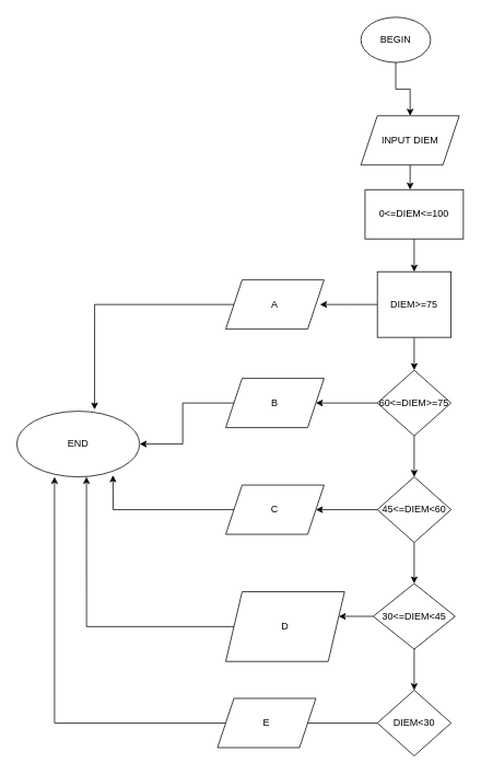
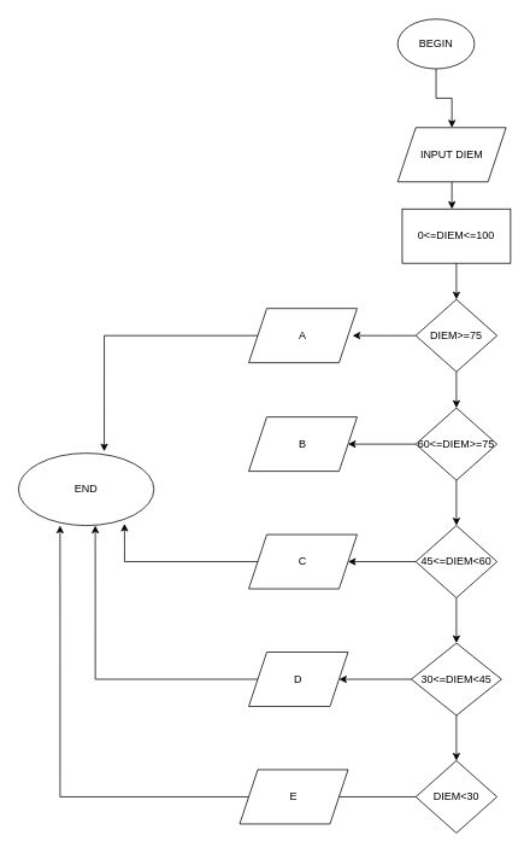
  <mxCell id="0" />
  <mxCell id="1" parent="0" />
  <mxCell id="2" value="" style="edgeStyle=orthogonalEdgeStyle;rounded=0;orthogonalLoop=1;jettySize=auto;html=1;" edge="1" parent="1" source="3" target="5"><mxGeometry relative="1" as="geometry" /></mxCell>
  <mxCell id="3" value="BEGIN&lt;br&gt;" style="ellipse;whiteSpace=wrap;html=1;" vertex="1" parent="1"><mxGeometry x="440" y="20" width="85" height="55" as="geometry" /></mxCell>
  <mxCell id="4" value="" style="edgeStyle=orthogonalEdgeStyle;rounded=0;orthogonalLoop=1;jettySize=auto;html=1;" edge="1" parent="1" source="5"><mxGeometry relative="1" as="geometry"><mxPoint x="500" y="230" as="targetPoint" /></mxGeometry></mxCell>
  <mxCell id="5" value="INPUT DIEM" style="shape=parallelogram;perimeter=parallelogramPerimeter;whiteSpace=wrap;html=1;fixedSize=1;" vertex="1" parent="1"><mxGeometry x="440" y="140" width="120" height="60" as="geometry" /></mxCell>
  <mxCell id="6" value="" style="edgeStyle=orthogonalEdgeStyle;rounded=0;orthogonalLoop=1;jettySize=auto;html=1;" edge="1" parent="1" source="7" target="10"><mxGeometry relative="1" as="geometry" /></mxCell>
  <mxCell id="7" value="0&amp;lt;=DIEM&amp;lt;=100&lt;br&gt;" style="rounded=0;whiteSpace=wrap;html=1;" vertex="1" parent="1"><mxGeometry x="445" y="230" width="120" height="60" as="geometry" /></mxCell>
  <mxCell id="8" value="" style="edgeStyle=orthogonalEdgeStyle;rounded=0;orthogonalLoop=1;jettySize=auto;html=1;" edge="1" parent="1" source="10"><mxGeometry relative="1" as="geometry"><mxPoint x="390" y="370" as="targetPoint" /></mxGeometry></mxCell>
  <mxCell id="9" value="" style="edgeStyle=orthogonalEdgeStyle;rounded=0;orthogonalLoop=1;jettySize=auto;html=1;" edge="1" parent="1" source="10" target="13"><mxGeometry relative="1" as="geometry" /></mxCell>
- <mxCell id="10" value="DIEM&amp;gt;=75" style="whiteSpace=wrap;html=1;rounded=0;" vertex="1" parent="1"><mxGeometry x="460" y="330" width="90" height="80" as="geometry" /></mxCell>
+ <mxCell id="10" value="DIEM&amp;gt;=75" style="rhombus;whiteSpace=wrap;html=1;rounded=0;" vertex="1" parent="1"><mxGeometry x="460" y="330" width="90" height="80" as="geometry" /></mxCell>
  <mxCell id="11" value="" style="edgeStyle=orthogonalEdgeStyle;rounded=0;orthogonalLoop=1;jettySize=auto;html=1;" edge="1" parent="1" source="13" target="16"><mxGeometry relative="1" as="geometry" /></mxCell>
  <mxCell id="12" value="" style="edgeStyle=orthogonalEdgeStyle;rounded=0;orthogonalLoop=1;jettySize=auto;html=1;" edge="1" parent="1" source="13" target="25"><mxGeometry relative="1" as="geometry" /></mxCell>
  <mxCell id="13" value="60&amp;lt;=DIEM&amp;gt;=75" style="rhombus;whiteSpace=wrap;html=1;rounded=0;" vertex="1" parent="1"><mxGeometry x="460" y="450" width="90" height="80" as="geometry" /></mxCell>
  <mxCell id="14" value="" style="edgeStyle=orthogonalEdgeStyle;rounded=0;orthogonalLoop=1;jettySize=auto;html=1;" edge="1" parent="1" source="16" target="19"><mxGeometry relative="1" as="geometry" /></mxCell>
  <mxCell id="15" value="" style="edgeStyle=orthogonalEdgeStyle;rounded=0;orthogonalLoop=1;jettySize=auto;html=1;" edge="1" parent="1" source="16" target="27"><mxGeometry relative="1" as="geometry" /></mxCell>
  <mxCell id="16" value="45&amp;lt;=DIEM&amp;lt;60" style="rhombus;whiteSpace=wrap;html=1;rounded=0;" vertex="1" parent="1"><mxGeometry x="460" y="580" width="90" height="80" as="geometry" /></mxCell>
  <mxCell id="17" value="" style="edgeStyle=orthogonalEdgeStyle;rounded=0;orthogonalLoop=1;jettySize=auto;html=1;" edge="1" parent="1" source="19" target="21"><mxGeometry relative="1" as="geometry" /></mxCell>
  <mxCell id="18" value="" style="edgeStyle=orthogonalEdgeStyle;rounded=0;orthogonalLoop=1;jettySize=auto;html=1;" edge="1" parent="1" source="19" target="29"><mxGeometry relative="1" as="geometry"><Array as="points"><mxPoint x="390" y="750" /><mxPoint x="390" y="750" /></Array></mxGeometry></mxCell>
  <mxCell id="19" value="30&amp;lt;=DIEM&amp;lt;45" style="rhombus;whiteSpace=wrap;html=1;rounded=0;" vertex="1" parent="1"><mxGeometry x="455" y="710" width="100" height="80" as="geometry" /></mxCell>
  <mxCell id="20" value="" style="edgeStyle=orthogonalEdgeStyle;rounded=0;orthogonalLoop=1;jettySize=auto;html=1;endArrow=none;" edge="1" parent="1" source="21" target="31"><mxGeometry relative="1" as="geometry" /></mxCell>
  <mxCell id="21" value="DIEM&amp;lt;30" style="rhombus;whiteSpace=wrap;html=1;rounded=0;" vertex="1" parent="1"><mxGeometry x="460" y="840" width="90" height="80" as="geometry" /></mxCell>
  <mxCell id="22" style="edgeStyle=orthogonalEdgeStyle;rounded=0;orthogonalLoop=1;jettySize=auto;html=1;entryX=0.633;entryY=-0.025;entryDx=0;entryDy=0;entryPerimeter=0;" edge="1" parent="1" source="23" target="32"><mxGeometry relative="1" as="geometry" /></mxCell>
  <mxCell id="23" value="A" style="shape=parallelogram;perimeter=parallelogramPerimeter;whiteSpace=wrap;html=1;fixedSize=1;" vertex="1" parent="1"><mxGeometry x="275" y="340" width="120" height="60" as="geometry" /></mxCell>
- <mxCell id="24" style="edgeStyle=orthogonalEdgeStyle;rounded=0;orthogonalLoop=1;jettySize=auto;html=1;" edge="1" parent="1" source="25" target="32"><mxGeometry relative="1" as="geometry" /></mxCell>
  <mxCell id="25" value="B" style="shape=parallelogram;perimeter=parallelogramPerimeter;whiteSpace=wrap;html=1;fixedSize=1;" vertex="1" parent="1"><mxGeometry x="275" y="460" width="120" height="60" as="geometry" /></mxCell>
  <mxCell id="26" style="edgeStyle=orthogonalEdgeStyle;rounded=0;orthogonalLoop=1;jettySize=auto;html=1;entryX=0.783;entryY=0.975;entryDx=0;entryDy=0;entryPerimeter=0;" edge="1" parent="1" source="27" target="32"><mxGeometry relative="1" as="geometry" /></mxCell>
  <mxCell id="27" value="C" style="shape=parallelogram;perimeter=parallelogramPerimeter;whiteSpace=wrap;html=1;fixedSize=1;" vertex="1" parent="1"><mxGeometry x="275" y="590" width="120" height="60" as="geometry" /></mxCell>
  <mxCell id="28" style="edgeStyle=orthogonalEdgeStyle;rounded=0;orthogonalLoop=1;jettySize=auto;html=1;entryX=0.567;entryY=1;entryDx=0;entryDy=0;entryPerimeter=0;" edge="1" parent="1" source="29" target="32"><mxGeometry relative="1" as="geometry" /></mxCell>
- <mxCell id="29" value="D" style="shape=parallelogram;perimeter=parallelogramPerimeter;whiteSpace=wrap;html=1;fixedSize=1;" vertex="1" parent="1"><mxGeometry x="275" y="720" width="145" height="85" as="geometry" /></mxCell>
+ <mxCell id="29" value="D" style="shape=parallelogram;perimeter=parallelogramPerimeter;whiteSpace=wrap;html=1;fixedSize=1;" vertex="1" parent="1"><mxGeometry x="275" y="720" width="110" height="60" as="geometry" /></mxCell>
  <mxCell id="30" style="edgeStyle=orthogonalEdgeStyle;rounded=0;orthogonalLoop=1;jettySize=auto;html=1;entryX=0.307;entryY=1;entryDx=0;entryDy=0;entryPerimeter=0;" edge="1" parent="1" source="31" target="32"><mxGeometry relative="1" as="geometry" /></mxCell>
  <mxCell id="31" value="E" style="shape=parallelogram;perimeter=parallelogramPerimeter;whiteSpace=wrap;html=1;fixedSize=1;" vertex="1" parent="1"><mxGeometry x="265" y="850" width="120" height="60" as="geometry" /></mxCell>
  <mxCell id="32" value="END" style="ellipse;whiteSpace=wrap;html=1;" vertex="1" parent="1"><mxGeometry x="20" y="500" width="150" height="80" as="geometry" /></mxCell>
